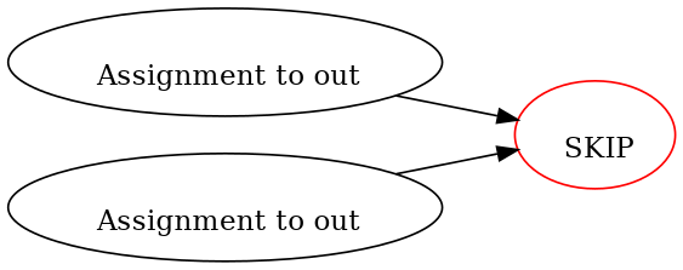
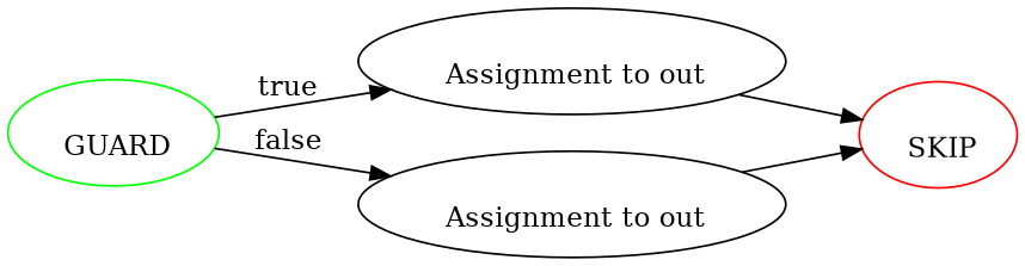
  digraph {
    rankdir=LR
+   n1 [color=green label=" \n GUARD" shape=ellipse]
    n2 [label=" \n Assignment to out"]
    n3 [label=" \n Assignment to out"]
    n4 [color=red label=" \n SKIP" shape=ellipse]
+   n1 -> n2 [label=true]
+   n1 -> n3 [label=false]
    n2 -> n4
    n3 -> n4
  }
